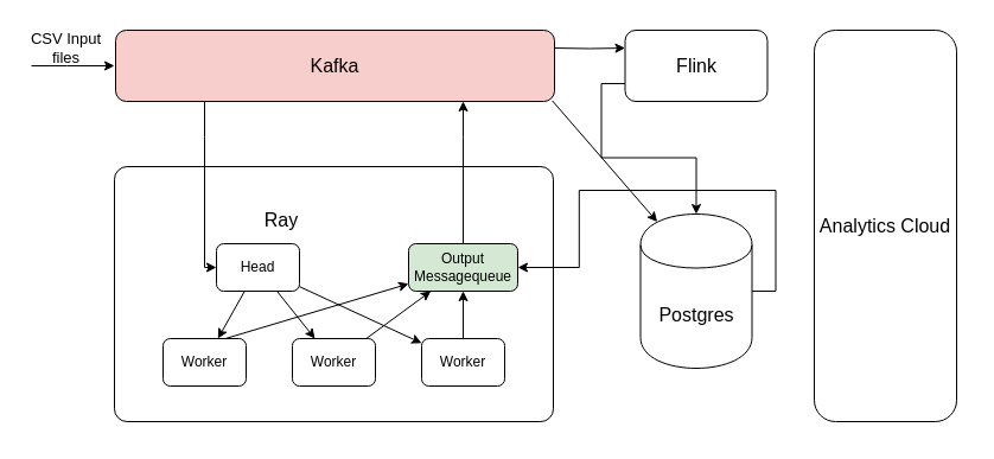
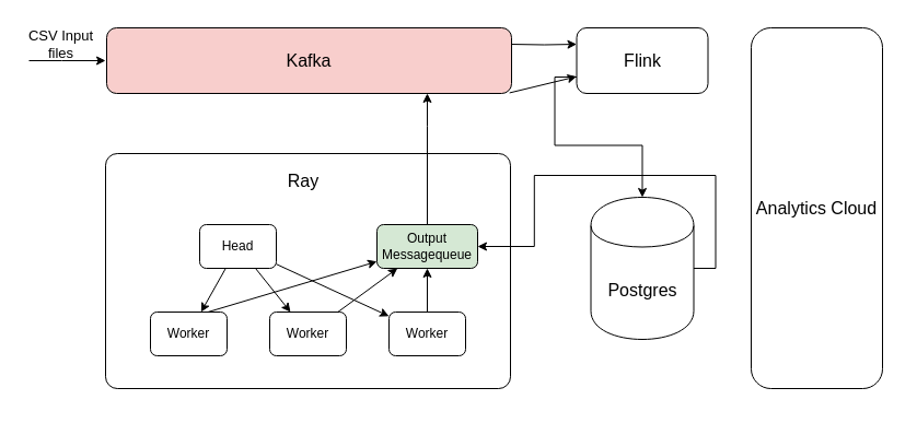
  <mxCell id="0" />
  <mxCell id="1" parent="0" />
  <mxCell id="2" value="" style="rounded=1;whiteSpace=wrap;html=1;arcSize=5;" vertex="1" parent="1"><mxGeometry x="96" y="140" width="370" height="215" as="geometry" /></mxCell>
- <mxCell id="3" value="Ray" style="text;html=1;strokeColor=none;fillColor=none;align=center;verticalAlign=middle;whiteSpace=wrap;rounded=0;fontSize=16;" vertex="1" parent="1"><mxGeometry x="217" y="175" width="40" height="20" as="geometry" /></mxCell>
+ <mxCell id="3" value="Ray" style="text;html=1;strokeColor=none;fillColor=none;align=center;verticalAlign=middle;whiteSpace=wrap;rounded=0;fontSize=16;" vertex="1" parent="1"><mxGeometry x="257" y="155" width="40" height="20" as="geometry" /></mxCell>
  <mxCell id="4" style="edgeStyle=none;rounded=0;orthogonalLoop=1;jettySize=auto;html=1;" edge="1" parent="1" source="7" target="9"><mxGeometry relative="1" as="geometry" /></mxCell>
  <mxCell id="5" style="edgeStyle=none;rounded=0;orthogonalLoop=1;jettySize=auto;html=1;" edge="1" parent="1" source="7" target="11"><mxGeometry relative="1" as="geometry" /></mxCell>
  <mxCell id="6" style="edgeStyle=none;rounded=0;orthogonalLoop=1;jettySize=auto;html=1;" edge="1" parent="1" source="7" target="13"><mxGeometry relative="1" as="geometry" /></mxCell>
  <mxCell id="7" value="Head" style="rounded=1;whiteSpace=wrap;html=1;" vertex="1" parent="1"><mxGeometry x="182" y="205" width="70" height="40" as="geometry" /></mxCell>
  <mxCell id="8" style="rounded=0;orthogonalLoop=1;jettySize=auto;html=1;exitX=0.75;exitY=0;exitDx=0;exitDy=0;" edge="1" parent="1" source="9" target="15"><mxGeometry relative="1" as="geometry" /></mxCell>
  <mxCell id="9" value="Worker" style="rounded=1;whiteSpace=wrap;html=1;" vertex="1" parent="1"><mxGeometry x="137" y="285" width="70" height="40" as="geometry" /></mxCell>
  <mxCell id="10" style="rounded=0;orthogonalLoop=1;jettySize=auto;html=1;" edge="1" parent="1" source="11" target="15"><mxGeometry relative="1" as="geometry" /></mxCell>
  <mxCell id="11" value="Worker" style="rounded=1;whiteSpace=wrap;html=1;" vertex="1" parent="1"><mxGeometry x="246" y="285" width="70" height="40" as="geometry" /></mxCell>
  <mxCell id="12" style="rounded=0;orthogonalLoop=1;jettySize=auto;html=1;entryX=0.5;entryY=1;entryDx=0;entryDy=0;" edge="1" parent="1" source="13" target="15"><mxGeometry relative="1" as="geometry" /></mxCell>
  <mxCell id="13" value="Worker" style="rounded=1;whiteSpace=wrap;html=1;" vertex="1" parent="1"><mxGeometry x="355" y="285" width="70" height="40" as="geometry" /></mxCell>
  <mxCell id="14" style="edgeStyle=orthogonalEdgeStyle;rounded=0;orthogonalLoop=1;jettySize=auto;html=1;" edge="1" parent="1" source="15" target="19"><mxGeometry relative="1" as="geometry"><Array as="points"><mxPoint x="390" y="115" /><mxPoint x="390" y="115" /></Array></mxGeometry></mxCell>
  <mxCell id="15" value="Output Messagequeue" style="rounded=1;whiteSpace=wrap;html=1;fillColor=#d5e8d4;" vertex="1" parent="1"><mxGeometry x="344" y="205" width="92" height="40" as="geometry" /></mxCell>
  <mxCell id="16" style="edgeStyle=orthogonalEdgeStyle;rounded=0;orthogonalLoop=1;jettySize=auto;html=1;entryX=0;entryY=0.25;entryDx=0;entryDy=0;" edge="1" parent="1" target="23"><mxGeometry relative="1" as="geometry"><mxPoint x="466" y="40" as="sourcePoint" /></mxGeometry></mxCell>
- <mxCell id="17" style="rounded=0;orthogonalLoop=1;jettySize=auto;html=1;entryX=0.15;entryY=0.05;entryDx=0;entryDy=0;entryPerimeter=0;exitX=0.995;exitY=0.991;exitDx=0;exitDy=0;exitPerimeter=0;" edge="1" parent="1" source="19" target="21"><mxGeometry relative="1" as="geometry"><mxPoint x="466" y="86" as="sourcePoint" /></mxGeometry></mxCell>
- <mxCell id="18" style="edgeStyle=orthogonalEdgeStyle;rounded=0;orthogonalLoop=1;jettySize=auto;html=1;" edge="1" parent="1" source="19" target="7"><mxGeometry relative="1" as="geometry"><Array as="points"><mxPoint x="172" y="115" /><mxPoint x="172" y="115" /></Array></mxGeometry></mxCell>
+ <mxCell id="17" style="rounded=0;orthogonalLoop=1;jettySize=auto;html=1;exitX=0.995;exitY=0.991;exitDx=0;exitDy=0;exitPerimeter=0;" edge="1" parent="1" source="19" target="23"><mxGeometry relative="1" as="geometry"><mxPoint x="466" y="86" as="sourcePoint" /></mxGeometry></mxCell>
  <mxCell id="19" value="Kafka" style="rounded=1;whiteSpace=wrap;html=1;fontSize=16;fillColor=#f8cecc;" vertex="1" parent="1"><mxGeometry x="97" y="25" width="370" height="60" as="geometry" /></mxCell>
  <mxCell id="20" style="edgeStyle=orthogonalEdgeStyle;rounded=0;orthogonalLoop=1;jettySize=auto;html=1;exitX=1;exitY=0.5;exitDx=0;exitDy=0;" edge="1" parent="1" source="21" target="15"><mxGeometry relative="1" as="geometry"><mxPoint x="634" y="273" as="sourcePoint" /></mxGeometry></mxCell>
  <mxCell id="21" value="Postgres" style="shape=cylinder;whiteSpace=wrap;html=1;boundedLbl=1;backgroundOutline=1;rounded=1;fontSize=16;" vertex="1" parent="1"><mxGeometry x="539.5" y="180" width="94" height="130" as="geometry" /></mxCell>
  <mxCell id="22" style="edgeStyle=orthogonalEdgeStyle;rounded=0;orthogonalLoop=1;jettySize=auto;html=1;exitX=0;exitY=0.75;exitDx=0;exitDy=0;" edge="1" parent="1" source="23" target="21"><mxGeometry relative="1" as="geometry" /></mxCell>
  <mxCell id="23" value="Flink" style="rounded=1;whiteSpace=wrap;html=1;fontSize=16;" vertex="1" parent="1"><mxGeometry x="526.5" y="25" width="120" height="60" as="geometry" /></mxCell>
  <mxCell id="24" value="Analytics Cloud" style="rounded=1;whiteSpace=wrap;html=1;fontSize=16;" vertex="1" parent="1"><mxGeometry x="686" y="25" width="120" height="330" as="geometry" /></mxCell>
  <mxCell id="25" style="edgeStyle=orthogonalEdgeStyle;rounded=0;orthogonalLoop=1;jettySize=auto;html=1;entryX=0;entryY=0.25;entryDx=0;entryDy=0;" edge="1" parent="1"><mxGeometry relative="1" as="geometry"><mxPoint x="26" y="55" as="sourcePoint" /><mxPoint x="96" y="55" as="targetPoint" /><Array as="points"><mxPoint x="56" y="55" /><mxPoint x="56" y="55" /></Array></mxGeometry></mxCell>
  <mxCell id="26" value="CSV Input&lt;br style=&quot;font-size: 13px;&quot;&gt;files" style="text;html=1;align=center;verticalAlign=middle;resizable=0;points=[];;autosize=1;strokeWidth=1;fontSize=13;" vertex="1" parent="1"><mxGeometry x="20" y="20" width="70" height="40" as="geometry" /></mxCell>
  <mxCell id="27" value="&amp;nbsp; &amp;nbsp;" style="text;html=1;align=center;verticalAlign=middle;resizable=0;points=[];;autosize=1;fontSize=16;" vertex="1" parent="1"><mxGeometry x="786" y="345" width="30" height="20" as="geometry" /></mxCell>
